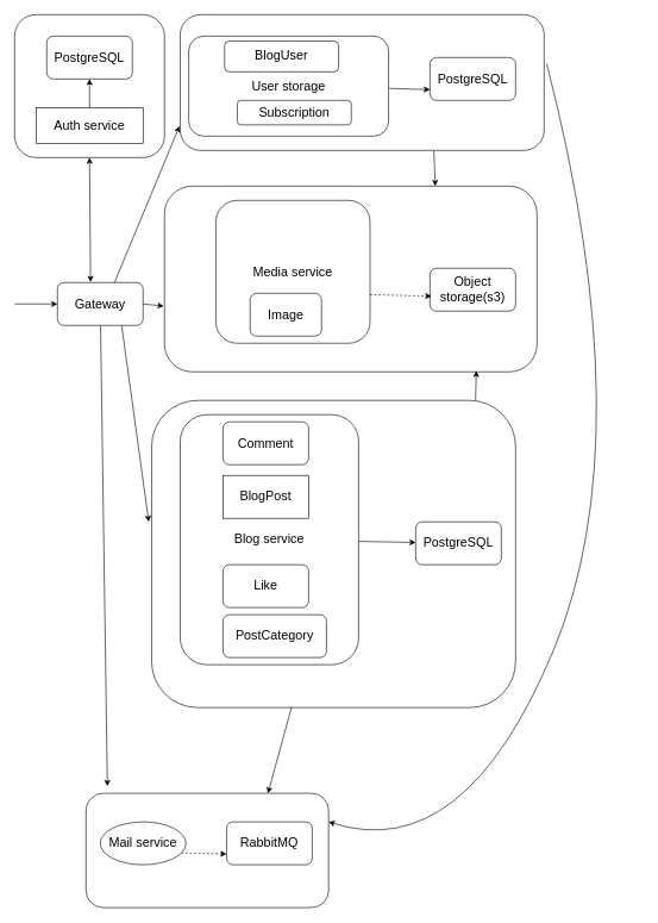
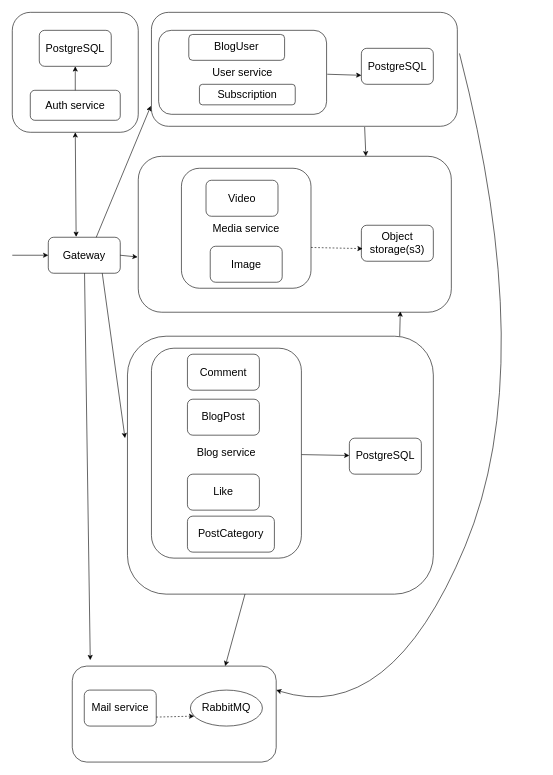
  <mxCell id="0" />
  <mxCell id="1" parent="0" />
  <mxCell id="2" value="" style="rounded=1;whiteSpace=wrap;html=1;" vertex="1" parent="1"><mxGeometry x="20" y="20" width="210" height="200" as="geometry" /></mxCell>
  <mxCell id="3" value="" style="rounded=1;whiteSpace=wrap;html=1;" parent="1" vertex="1"><mxGeometry x="120" y="1110" width="340" height="160" as="geometry" /></mxCell>
  <mxCell id="4" value="" style="rounded=1;whiteSpace=wrap;html=1;" parent="1" vertex="1"><mxGeometry x="230" y="260" width="522" height="260" as="geometry" /></mxCell>
  <mxCell id="5" value="" style="rounded=1;whiteSpace=wrap;html=1;" parent="1" vertex="1"><mxGeometry x="252" y="20" width="510" height="190" as="geometry" /></mxCell>
- <mxCell id="6" value="&lt;font style=&quot;font-size: 18px;&quot;&gt;Mail service&lt;/font&gt;" style="ellipse;whiteSpace=wrap;html=1;" parent="1" vertex="1"><mxGeometry x="140" y="1150" width="120" height="60" as="geometry" /></mxCell>
+ <mxCell id="6" value="&lt;font style=&quot;font-size: 18px;&quot;&gt;Mail service&lt;/font&gt;" style="rounded=1;whiteSpace=wrap;html=1;" parent="1" vertex="1"><mxGeometry x="140" y="1150" width="120" height="60" as="geometry" /></mxCell>
  <mxCell id="7" value="&lt;font style=&quot;font-size: 18px;&quot;&gt;Gateway&lt;/font&gt;" style="rounded=1;whiteSpace=wrap;html=1;" parent="1" vertex="1"><mxGeometry x="80" y="395" width="120" height="60" as="geometry" /></mxCell>
  <mxCell id="8" value="" style="endArrow=classic;html=1;rounded=0;entryX=-0.002;entryY=0.821;entryDx=0;entryDy=0;entryPerimeter=0;" parent="1" target="5" edge="1"><mxGeometry width="50" height="50" relative="1" as="geometry"><mxPoint x="160" y="395" as="sourcePoint" /><mxPoint x="210" y="345" as="targetPoint" /></mxGeometry></mxCell>
  <mxCell id="9" value="" style="endArrow=classic;html=1;rounded=0;exitX=1;exitY=0.5;exitDx=0;exitDy=0;entryX=-0.002;entryY=0.646;entryDx=0;entryDy=0;entryPerimeter=0;" parent="1" source="7" target="4" edge="1"><mxGeometry width="50" height="50" relative="1" as="geometry"><mxPoint x="450" y="370" as="sourcePoint" /><mxPoint x="360" y="220" as="targetPoint" /></mxGeometry></mxCell>
  <mxCell id="10" value="" style="endArrow=classic;html=1;rounded=0;exitX=0.75;exitY=1;exitDx=0;exitDy=0;entryX=-0.008;entryY=0.395;entryDx=0;entryDy=0;entryPerimeter=0;" parent="1" source="7" target="22" edge="1"><mxGeometry width="50" height="50" relative="1" as="geometry"><mxPoint x="400" y="410" as="sourcePoint" /><mxPoint x="450" y="360" as="targetPoint" /></mxGeometry></mxCell>
  <mxCell id="11" value="" style="endArrow=classic;html=1;rounded=0;" parent="1" source="7" edge="1"><mxGeometry width="50" height="50" relative="1" as="geometry"><mxPoint x="400" y="640" as="sourcePoint" /><mxPoint x="150" y="1100" as="targetPoint" /></mxGeometry></mxCell>
  <mxCell id="12" value="&lt;span style=&quot;font-size: 18px;&quot;&gt;Object storage(s3)&lt;/span&gt;" style="rounded=1;whiteSpace=wrap;html=1;" parent="1" vertex="1"><mxGeometry x="602" y="375" width="120" height="60" as="geometry" /></mxCell>
  <mxCell id="13" value="" style="endArrow=classic;html=1;rounded=0;exitX=1;exitY=0.66;exitDx=0;exitDy=0;exitPerimeter=0;entryX=0.017;entryY=0.65;entryDx=0;entryDy=0;entryPerimeter=0;dashed=1;" parent="1" source="30" target="12" edge="1"><mxGeometry width="50" height="50" relative="1" as="geometry"><mxPoint x="432" y="365" as="sourcePoint" /><mxPoint x="482" y="315" as="targetPoint" /></mxGeometry></mxCell>
  <mxCell id="14" value="" style="group" parent="1" vertex="1" connectable="0"><mxGeometry x="264" y="50" width="280" height="140" as="geometry" /></mxCell>
- <mxCell id="15" value="&lt;font style=&quot;font-size: 18px;&quot;&gt;User storage&lt;/font&gt;" style="rounded=1;whiteSpace=wrap;html=1;" parent="14" vertex="1"><mxGeometry width="280" height="140" as="geometry" /></mxCell>
+ <mxCell id="15" value="&lt;font style=&quot;font-size: 18px;&quot;&gt;User service&lt;/font&gt;" style="rounded=1;whiteSpace=wrap;html=1;" parent="14" vertex="1"><mxGeometry width="280" height="140" as="geometry" /></mxCell>
  <mxCell id="16" value="&lt;font style=&quot;font-size: 18px;&quot;&gt;BlogUser&lt;/font&gt;" style="rounded=1;whiteSpace=wrap;html=1;" parent="14" vertex="1"><mxGeometry x="50.26" y="6.89" width="159.74" height="43.11" as="geometry" /></mxCell>
  <mxCell id="17" value="&lt;font style=&quot;font-size: 18px;&quot;&gt;Subscription&lt;/font&gt;" style="rounded=1;whiteSpace=wrap;html=1;" parent="14" vertex="1"><mxGeometry x="68" y="90" width="159.74" height="34.22" as="geometry" /></mxCell>
  <mxCell id="18" style="edgeStyle=orthogonalEdgeStyle;rounded=0;orthogonalLoop=1;jettySize=auto;html=1;exitX=0.5;exitY=1;exitDx=0;exitDy=0;" parent="14" source="15" target="15" edge="1"><mxGeometry relative="1" as="geometry" /></mxCell>
  <mxCell id="19" value="&lt;span style=&quot;font-size: 18px;&quot;&gt;PostgreSQL&lt;/span&gt;" style="rounded=1;whiteSpace=wrap;html=1;" parent="1" vertex="1"><mxGeometry x="602" y="80" width="120" height="60" as="geometry" /></mxCell>
  <mxCell id="20" value="" style="endArrow=classic;html=1;rounded=0;entryX=0;entryY=0.75;entryDx=0;entryDy=0;exitX=1.004;exitY=0.523;exitDx=0;exitDy=0;exitPerimeter=0;" parent="1" source="15" target="19" edge="1"><mxGeometry width="50" height="50" relative="1" as="geometry"><mxPoint x="642" y="420" as="sourcePoint" /><mxPoint x="692" y="370" as="targetPoint" /></mxGeometry></mxCell>
  <mxCell id="21" value="" style="endArrow=classic;html=1;rounded=0;" parent="1" edge="1"><mxGeometry width="50" height="50" relative="1" as="geometry"><mxPoint x="20" y="425" as="sourcePoint" /><mxPoint x="80" y="425" as="targetPoint" /></mxGeometry></mxCell>
  <mxCell id="22" value="" style="rounded=1;whiteSpace=wrap;html=1;" parent="1" vertex="1"><mxGeometry x="212" y="560" width="510" height="430" as="geometry" /></mxCell>
  <mxCell id="23" value="&lt;span style=&quot;font-size: 18px;&quot;&gt;PostgreSQL&lt;/span&gt;" style="rounded=1;whiteSpace=wrap;html=1;" parent="1" vertex="1"><mxGeometry x="582" y="730" width="120" height="60" as="geometry" /></mxCell>
  <mxCell id="24" value="" style="endArrow=classic;html=1;rounded=0;" parent="1" source="25" target="23" edge="1"><mxGeometry width="50" height="50" relative="1" as="geometry"><mxPoint x="112" y="560" as="sourcePoint" /><mxPoint x="249" y="731" as="targetPoint" /></mxGeometry></mxCell>
  <mxCell id="25" value="&lt;font style=&quot;font-size: 18px;&quot;&gt;Blog service&lt;/font&gt;" style="rounded=1;whiteSpace=wrap;html=1;" parent="1" vertex="1"><mxGeometry x="252" y="580" width="250" height="350" as="geometry" /></mxCell>
  <mxCell id="26" value="&lt;font style=&quot;font-size: 18px;&quot;&gt;Comment&lt;/font&gt;" style="rounded=1;whiteSpace=wrap;html=1;" parent="1" vertex="1"><mxGeometry x="312" y="590" width="120" height="60" as="geometry" /></mxCell>
- <mxCell id="27" value="&lt;span style=&quot;font-size: 18px;&quot;&gt;BlogPost&lt;/span&gt;" style="whiteSpace=wrap;html=1;rounded=0;" parent="1" vertex="1"><mxGeometry x="312" y="665" width="120" height="60" as="geometry" /></mxCell>
+ <mxCell id="27" value="&lt;span style=&quot;font-size: 18px;&quot;&gt;BlogPost&lt;/span&gt;" style="rounded=1;whiteSpace=wrap;html=1;" parent="1" vertex="1"><mxGeometry x="312" y="665" width="120" height="60" as="geometry" /></mxCell>
  <mxCell id="28" value="&lt;span style=&quot;font-size: 18px;&quot;&gt;Like&lt;/span&gt;" style="rounded=1;whiteSpace=wrap;html=1;" parent="1" vertex="1"><mxGeometry x="312" y="790" width="120" height="60" as="geometry" /></mxCell>
  <mxCell id="29" value="&lt;span style=&quot;font-size: 18px;&quot;&gt;PostCategory&lt;/span&gt;" style="rounded=1;whiteSpace=wrap;html=1;" parent="1" vertex="1"><mxGeometry x="312" y="860" width="145" height="60" as="geometry" /></mxCell>
  <mxCell id="30" value="&lt;font style=&quot;font-size: 18px;&quot;&gt;Media service&lt;/font&gt;" style="rounded=1;whiteSpace=wrap;html=1;" parent="1" vertex="1"><mxGeometry x="302" y="280" width="216" height="200" as="geometry" /></mxCell>
- <mxCell id="32" value="&lt;font style=&quot;font-size: 18px;&quot;&gt;Image&lt;/font&gt;" style="rounded=1;whiteSpace=wrap;html=1;" parent="1" vertex="1"><mxGeometry x="350" y="410" width="100" height="60" as="geometry" /></mxCell>
- <mxCell id="33" value="&lt;span style=&quot;font-size: 18px;&quot;&gt;RabbitMQ&lt;/span&gt;" style="rounded=1;whiteSpace=wrap;html=1;" parent="1" vertex="1"><mxGeometry x="317" y="1150" width="120" height="60" as="geometry" /></mxCell>
+ <mxCell id="31" value="&lt;font style=&quot;font-size: 18px;&quot;&gt;Video&lt;/font&gt;" style="rounded=1;whiteSpace=wrap;html=1;" parent="1" vertex="1"><mxGeometry x="343" y="300" width="120" height="60" as="geometry" /></mxCell>
+ <mxCell id="32" value="&lt;font style=&quot;font-size: 18px;&quot;&gt;Image&lt;/font&gt;" style="rounded=1;whiteSpace=wrap;html=1;" parent="1" vertex="1"><mxGeometry x="350" y="410" width="120" height="60" as="geometry" /></mxCell>
+ <mxCell id="33" value="&lt;span style=&quot;font-size: 18px;&quot;&gt;RabbitMQ&lt;/span&gt;" style="ellipse;whiteSpace=wrap;html=1;" parent="1" vertex="1"><mxGeometry x="317" y="1150" width="120" height="60" as="geometry" /></mxCell>
  <mxCell id="34" value="" style="endArrow=classic;html=1;rounded=0;exitX=1;exitY=0.75;exitDx=0;exitDy=0;entryX=0;entryY=0.75;entryDx=0;entryDy=0;dashed=1;" parent="1" source="6" target="33" edge="1"><mxGeometry width="50" height="50" relative="1" as="geometry"><mxPoint x="750" y="630" as="sourcePoint" /><mxPoint x="800" y="580" as="targetPoint" /></mxGeometry></mxCell>
  <mxCell id="35" value="" style="curved=1;endArrow=classic;html=1;rounded=0;entryX=1;entryY=0.25;entryDx=0;entryDy=0;exitX=1.007;exitY=0.361;exitDx=0;exitDy=0;exitPerimeter=0;" parent="1" source="5" target="3" edge="1"><mxGeometry width="50" height="50" relative="1" as="geometry"><mxPoint x="700" y="-20" as="sourcePoint" /><mxPoint x="780" y="390" as="targetPoint" /><Array as="points"><mxPoint x="900" y="610" /><mxPoint x="650" y="1210" /></Array></mxGeometry></mxCell>
  <mxCell id="36" value="" style="endArrow=classic;html=1;rounded=0;entryX=0.75;entryY=0;entryDx=0;entryDy=0;" parent="1" source="22" target="3" edge="1"><mxGeometry width="50" height="50" relative="1" as="geometry"><mxPoint x="720" y="580" as="sourcePoint" /><mxPoint x="770" y="530" as="targetPoint" /></mxGeometry></mxCell>
  <mxCell id="37" value="" style="endArrow=classic;html=1;rounded=0;exitX=0.697;exitY=1.006;exitDx=0;exitDy=0;exitPerimeter=0;entryX=0.727;entryY=0;entryDx=0;entryDy=0;entryPerimeter=0;" parent="1" source="5" target="4" edge="1"><mxGeometry width="50" height="50" relative="1" as="geometry"><mxPoint x="510" y="220" as="sourcePoint" /><mxPoint x="560" y="170" as="targetPoint" /></mxGeometry></mxCell>
  <mxCell id="38" value="" style="endArrow=classic;html=1;rounded=0;exitX=0.89;exitY=0;exitDx=0;exitDy=0;exitPerimeter=0;entryX=0.837;entryY=0.995;entryDx=0;entryDy=0;entryPerimeter=0;" parent="1" source="22" target="4" edge="1"><mxGeometry width="50" height="50" relative="1" as="geometry"><mxPoint x="700" y="570" as="sourcePoint" /><mxPoint x="750" y="520" as="targetPoint" /></mxGeometry></mxCell>
- <mxCell id="39" value="&lt;span style=&quot;font-size: 18px;&quot;&gt;Auth service&lt;/span&gt;" style="whiteSpace=wrap;html=1;rounded=0;" vertex="1" parent="1"><mxGeometry x="50" y="150" width="150" height="50" as="geometry" /></mxCell>
+ <mxCell id="39" value="&lt;span style=&quot;font-size: 18px;&quot;&gt;Auth service&lt;/span&gt;" style="rounded=1;whiteSpace=wrap;html=1;" vertex="1" parent="1"><mxGeometry x="50" y="150" width="150" height="50" as="geometry" /></mxCell>
  <mxCell id="40" value="" style="endArrow=classic;startArrow=classic;html=1;rounded=0;exitX=0.387;exitY=-0.012;exitDx=0;exitDy=0;exitPerimeter=0;entryX=0.5;entryY=1;entryDx=0;entryDy=0;" edge="1" parent="1" source="7" target="2"><mxGeometry width="50" height="50" relative="1" as="geometry"><mxPoint x="220" y="250" as="sourcePoint" /><mxPoint x="270" y="200" as="targetPoint" /></mxGeometry></mxCell>
  <mxCell id="41" value="&lt;span style=&quot;font-size: 18px;&quot;&gt;PostgreSQL&lt;/span&gt;" style="rounded=1;whiteSpace=wrap;html=1;" vertex="1" parent="1"><mxGeometry x="65" y="50" width="120" height="60" as="geometry" /></mxCell>
  <mxCell id="42" value="" style="endArrow=classic;html=1;rounded=0;entryX=0.5;entryY=1;entryDx=0;entryDy=0;exitX=0.5;exitY=0;exitDx=0;exitDy=0;" edge="1" parent="1" source="39" target="41"><mxGeometry width="50" height="50" relative="1" as="geometry"><mxPoint x="650" y="540" as="sourcePoint" /><mxPoint x="700" y="490" as="targetPoint" /></mxGeometry></mxCell>
